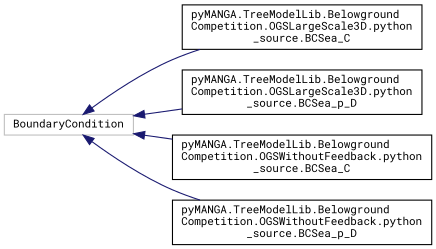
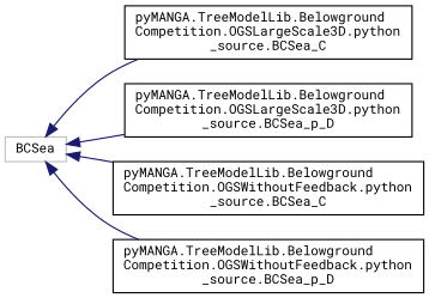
  digraph {
    rankdir=LR
    fontname="Roboto Mono"
    node [color=black fillcolor=white fontname="Roboto Mono" fontsize=10 shape=record style=filled]
    edge [color=midnightblue dir=back fontname="Roboto Mono" fontsize=10 labelfontname=Helvetica labelfontsize=10 style=solid]
-   n1 [color=grey75 height=0.2 label=BoundaryCondition width=0.4]
+   n1 [color=grey75 height=0.2 label=BCSea width=0.4]
    n2 [height=0.2 label="pyMANGA.TreeModelLib.Belowground\lCompetition.OGSLargeScale3D.python\l_source.BCSea_C" width=0.4]
    n3 [height=0.2 label="pyMANGA.TreeModelLib.Belowground\lCompetition.OGSLargeScale3D.python\l_source.BCSea_p_D" width=0.4]
    n4 [height=0.2 label="pyMANGA.TreeModelLib.Belowground\lCompetition.OGSWithoutFeedback.python\l_source.BCSea_C" width=0.4]
    n5 [height=0.2 label="pyMANGA.TreeModelLib.Belowground\lCompetition.OGSWithoutFeedback.python\l_source.BCSea_p_D" width=0.4]
    n1 -> n2
    n1 -> n3
    n1 -> n4
    n1 -> n5
  }
